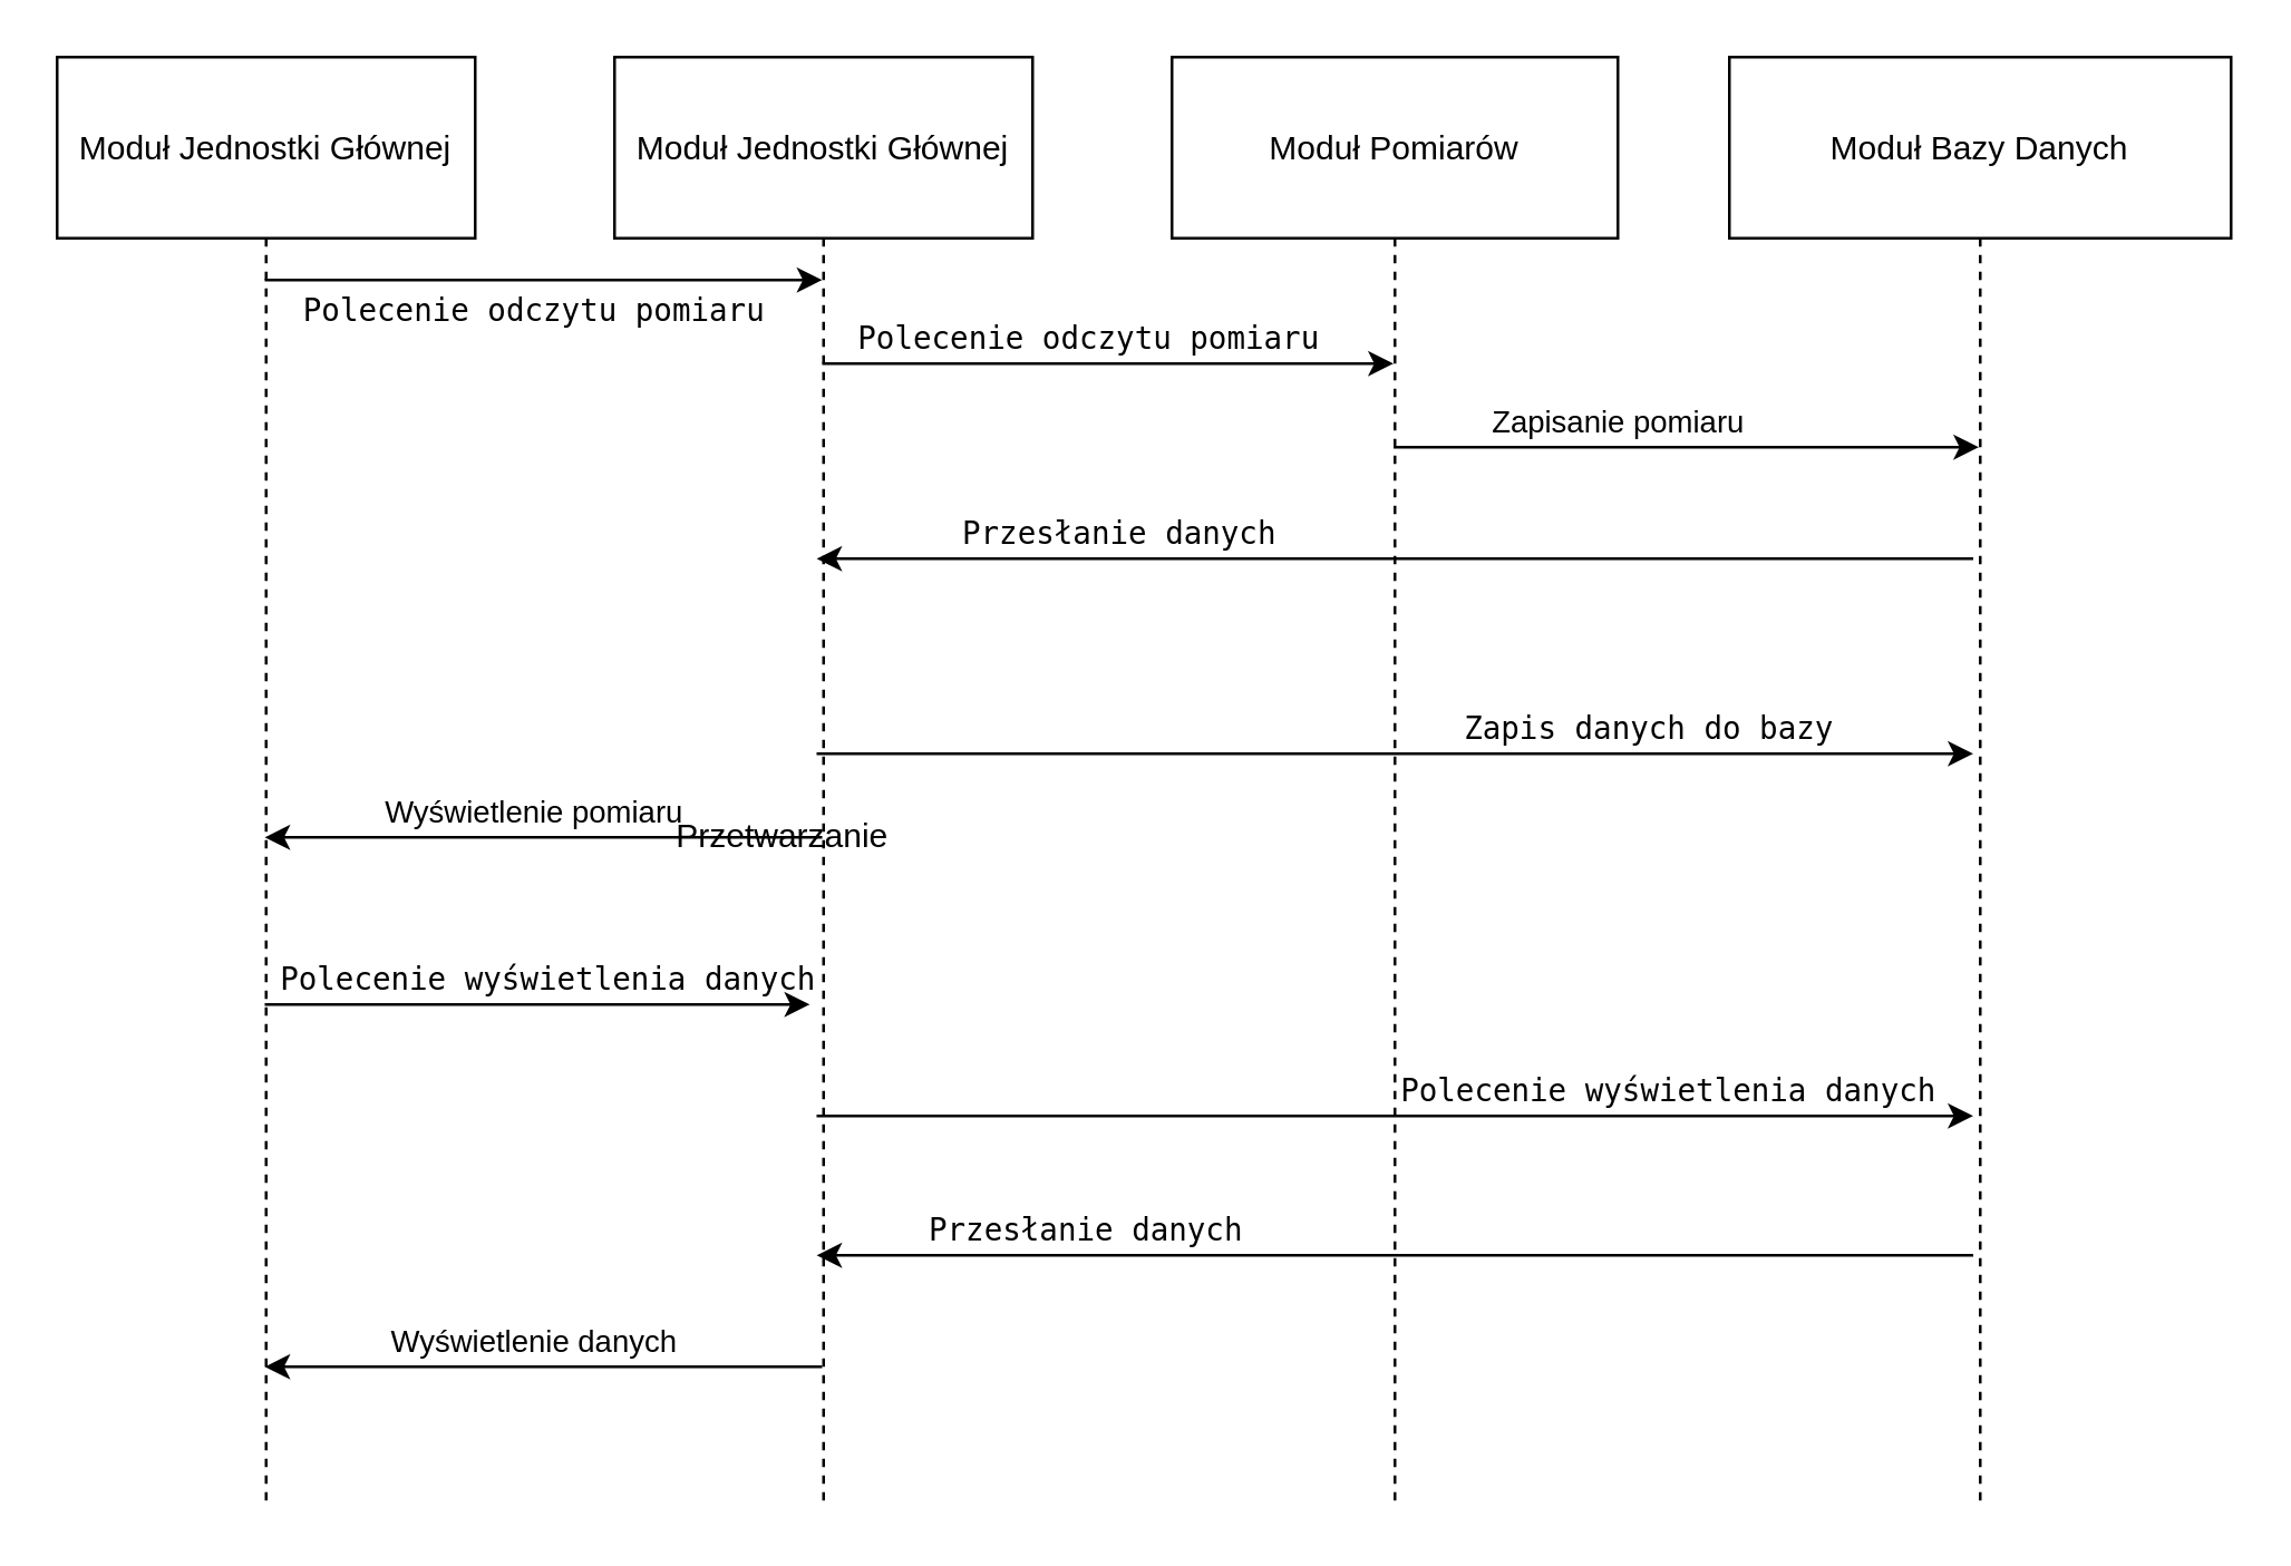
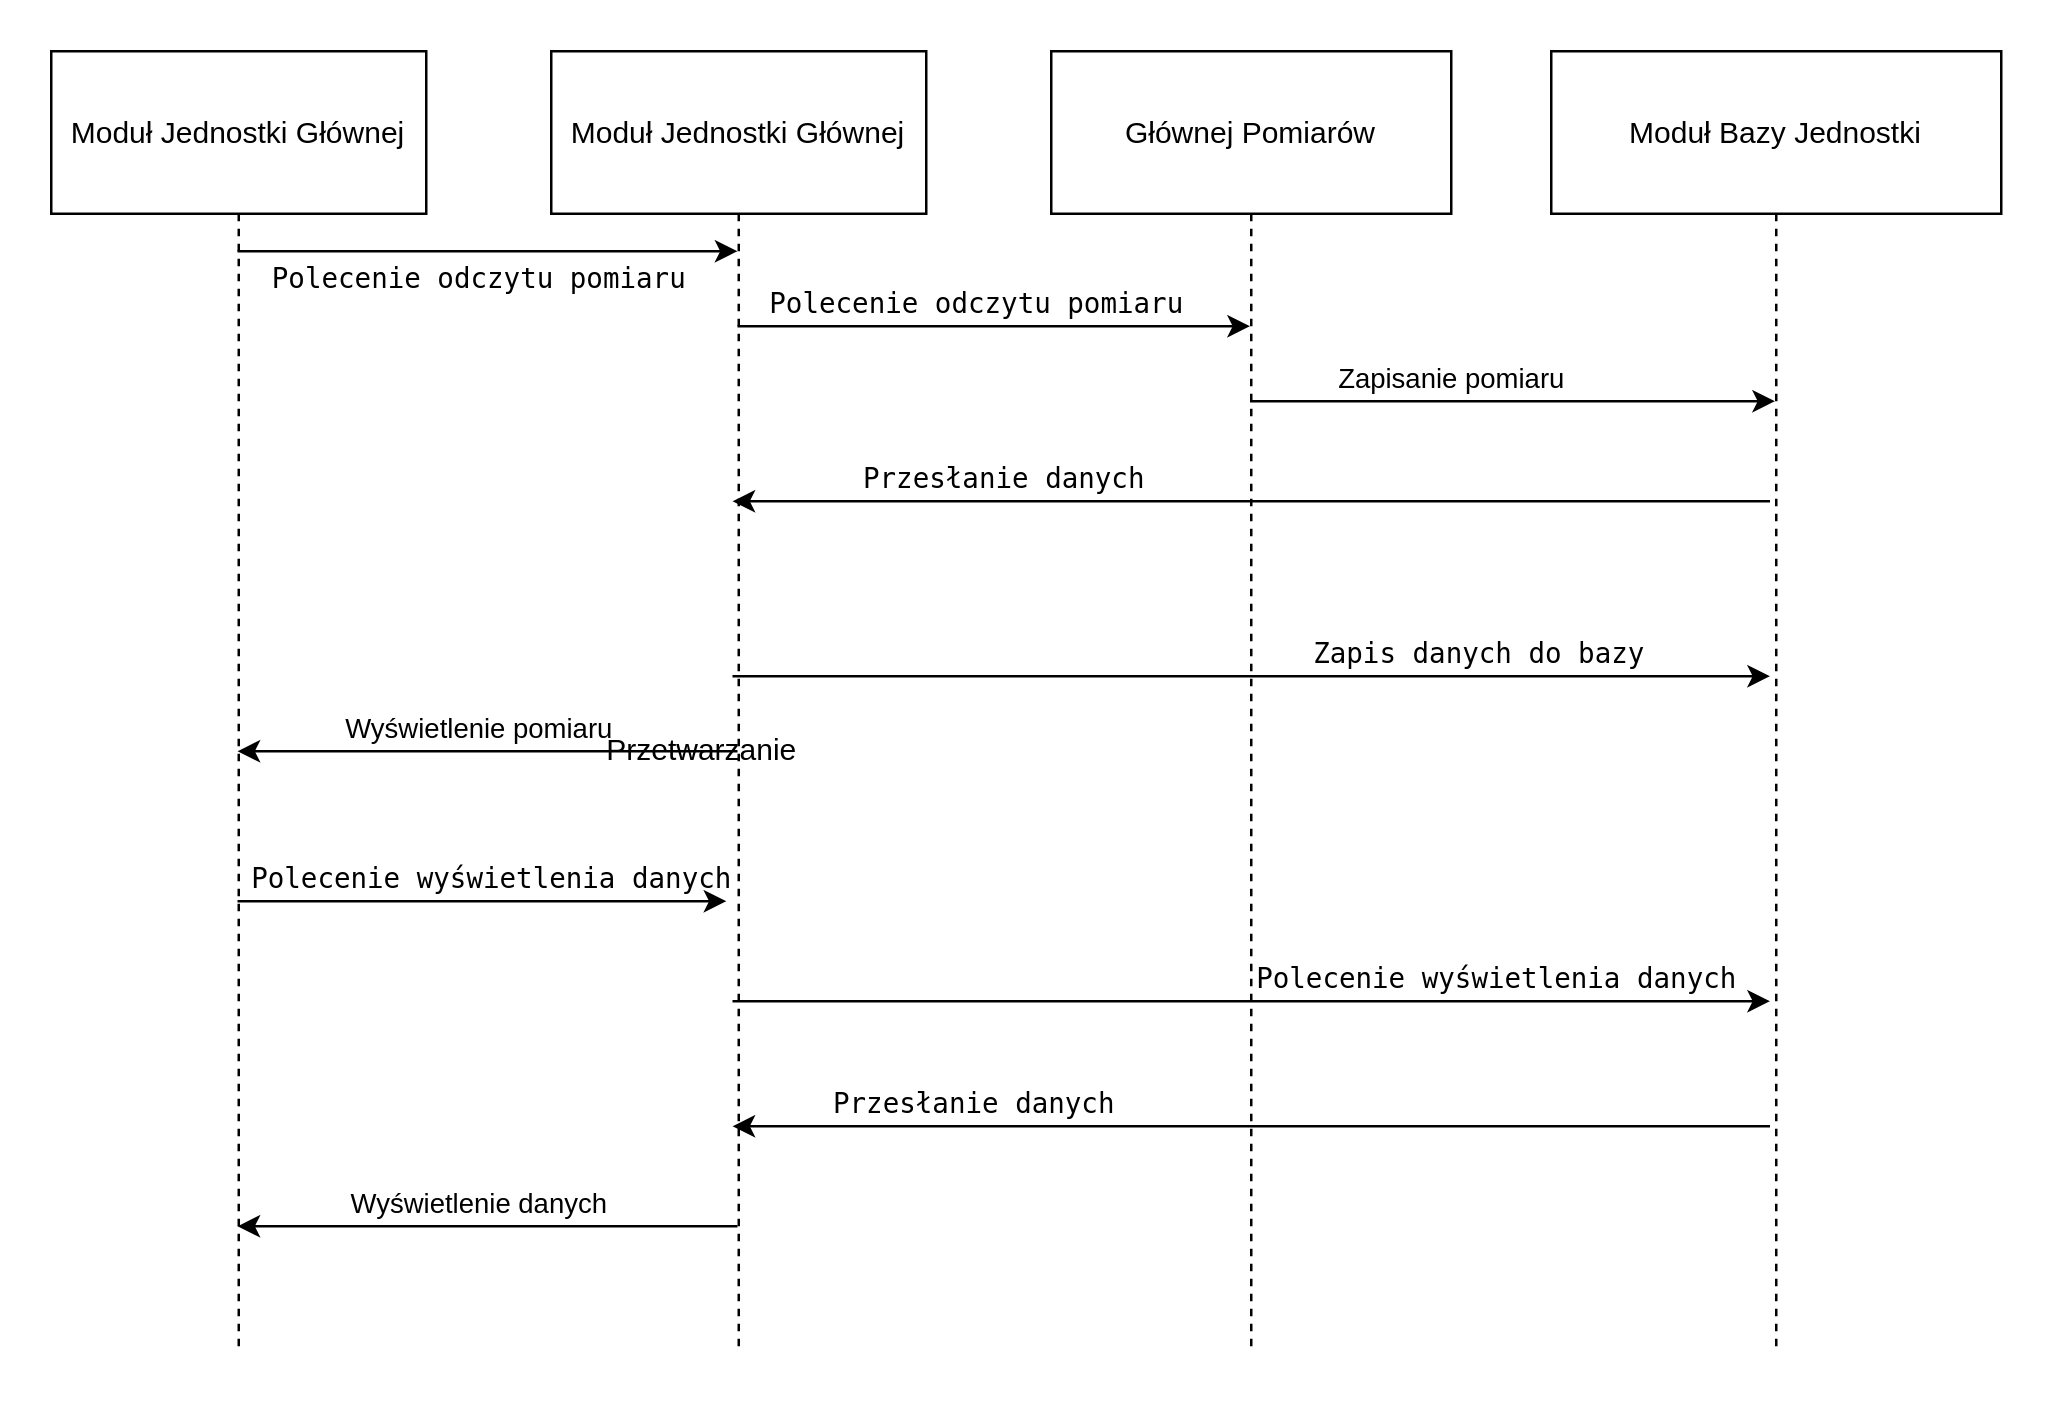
  <mxCell id="0" />
  <mxCell id="1" parent="0" />
  <mxCell id="2" style="edgeStyle=elbowEdgeStyle;rounded=0;orthogonalLoop=1;jettySize=auto;html=1;elbow=horizontal;curved=0;" edge="1" parent="1"><mxGeometry relative="1" as="geometry"><mxPoint x="294.5" y="130" as="sourcePoint" /><mxPoint x="499.5" y="130" as="targetPoint" /></mxGeometry></mxCell>
  <mxCell id="3" value="&lt;pre&gt;&lt;code class=&quot;!whitespace-pre hljs language-lua&quot;&gt;Polecenie odczytu pomiaru&lt;/code&gt;&lt;/pre&gt;" style="edgeLabel;html=1;align=center;verticalAlign=middle;resizable=0;points=[];labelBackgroundColor=none;" vertex="1" connectable="0" parent="2"><mxGeometry x="-0.283" y="-1" relative="1" as="geometry"><mxPoint x="22" y="-11" as="offset" /></mxGeometry></mxCell>
  <mxCell id="4" style="edgeStyle=elbowEdgeStyle;rounded=0;orthogonalLoop=1;jettySize=auto;html=1;elbow=vertical;curved=0;" edge="1" parent="1"><mxGeometry relative="1" as="geometry"><mxPoint x="292.5" y="270" as="sourcePoint" /><mxPoint x="707.5" y="270" as="targetPoint" /></mxGeometry></mxCell>
  <mxCell id="5" value="&lt;pre&gt;&lt;code class=&quot;!whitespace-pre hljs language-lua&quot;&gt;Zapis danych do bazy&lt;/code&gt;&lt;/pre&gt;" style="edgeLabel;html=1;align=center;verticalAlign=middle;resizable=0;points=[];labelBackgroundColor=none;" vertex="1" connectable="0" parent="4"><mxGeometry x="0.588" y="-1" relative="1" as="geometry"><mxPoint x="-32" y="-11" as="offset" /></mxGeometry></mxCell>
  <mxCell id="6" style="edgeStyle=elbowEdgeStyle;rounded=0;orthogonalLoop=1;jettySize=auto;html=1;elbow=vertical;curved=0;" edge="1" parent="1"><mxGeometry relative="1" as="geometry"><mxPoint x="292.5" y="400" as="sourcePoint" /><mxPoint x="707.5" y="400" as="targetPoint" /></mxGeometry></mxCell>
  <mxCell id="7" value="&lt;pre&gt;&lt;code class=&quot;!whitespace-pre hljs language-lua&quot;&gt;Polecenie wyświetlenia danych&lt;/code&gt;&lt;/pre&gt;" style="edgeLabel;html=1;align=center;verticalAlign=middle;resizable=0;points=[];labelBackgroundColor=none;" vertex="1" connectable="0" parent="6"><mxGeometry x="-0.328" relative="1" as="geometry"><mxPoint x="166" y="-10" as="offset" /></mxGeometry></mxCell>
  <mxCell id="8" style="edgeStyle=elbowEdgeStyle;rounded=0;orthogonalLoop=1;jettySize=auto;html=1;elbow=vertical;curved=0;" edge="1" parent="1"><mxGeometry relative="1" as="geometry"><mxPoint x="294.5" y="300" as="sourcePoint" /><mxPoint x="94.5" y="300" as="targetPoint" /></mxGeometry></mxCell>
  <mxCell id="9" value="Wyświetlenie pomiaru" style="edgeLabel;html=1;align=center;verticalAlign=middle;resizable=0;points=[];" vertex="1" connectable="0" parent="8"><mxGeometry x="0.185" y="-1" relative="1" as="geometry"><mxPoint x="15" y="-9" as="offset" /></mxGeometry></mxCell>
  <mxCell id="10" style="edgeStyle=elbowEdgeStyle;rounded=0;orthogonalLoop=1;jettySize=auto;html=1;elbow=vertical;curved=0;" edge="1" parent="1"><mxGeometry relative="1" as="geometry"><mxPoint x="294.5" y="490" as="sourcePoint" /><mxPoint x="94.5" y="490" as="targetPoint" /></mxGeometry></mxCell>
  <mxCell id="11" value="Wyświetlenie danych" style="edgeLabel;html=1;align=center;verticalAlign=middle;resizable=0;points=[];" vertex="1" connectable="0" parent="10"><mxGeometry x="0.145" y="-2" relative="1" as="geometry"><mxPoint x="11" y="-8" as="offset" /></mxGeometry></mxCell>
  <mxCell id="12" value="Moduł Jednostki Głównej " style="shape=umlLifeline;perimeter=lifelinePerimeter;whiteSpace=wrap;container=1;dropTarget=0;collapsible=0;recursiveResize=0;outlineConnect=0;portConstraint=eastwest;newEdgeStyle={&quot;edgeStyle&quot;:&quot;elbowEdgeStyle&quot;,&quot;elbow&quot;:&quot;vertical&quot;,&quot;curved&quot;:0,&quot;rounded&quot;:0};size=65;" parent="1" vertex="1"><mxGeometry x="220" width="150" height="520" as="geometry" y="20" /></mxCell>
  <mxCell id="13" style="edgeStyle=elbowEdgeStyle;rounded=0;orthogonalLoop=1;jettySize=auto;html=1;elbow=vertical;curved=0;" edge="1" parent="1"><mxGeometry relative="1" as="geometry"><mxPoint x="499.5" y="160" as="sourcePoint" /><mxPoint x="709.5" y="160" as="targetPoint" /></mxGeometry></mxCell>
  <mxCell id="14" value="Zapisanie pomiaru" style="edgeLabel;html=1;align=center;verticalAlign=middle;resizable=0;points=[];" vertex="1" connectable="0" parent="13"><mxGeometry x="-0.386" y="2" relative="1" as="geometry"><mxPoint x="16" y="-8" as="offset" /></mxGeometry></mxCell>
- <mxCell id="15" value="Moduł Pomiarów" style="shape=umlLifeline;perimeter=lifelinePerimeter;whiteSpace=wrap;container=1;dropTarget=0;collapsible=0;recursiveResize=0;outlineConnect=0;portConstraint=eastwest;newEdgeStyle={&quot;edgeStyle&quot;:&quot;elbowEdgeStyle&quot;,&quot;elbow&quot;:&quot;vertical&quot;,&quot;curved&quot;:0,&quot;rounded&quot;:0};size=65;" parent="1" vertex="1"><mxGeometry x="420" width="160" height="520" as="geometry" y="20" /></mxCell>
+ <mxCell id="15" value="Głównej Pomiarów" style="shape=umlLifeline;perimeter=lifelinePerimeter;whiteSpace=wrap;container=1;dropTarget=0;collapsible=0;recursiveResize=0;outlineConnect=0;portConstraint=eastwest;newEdgeStyle={&quot;edgeStyle&quot;:&quot;elbowEdgeStyle&quot;,&quot;elbow&quot;:&quot;vertical&quot;,&quot;curved&quot;:0,&quot;rounded&quot;:0};size=65;" parent="1" vertex="1"><mxGeometry x="420" width="160" height="520" as="geometry" y="20" /></mxCell>
  <mxCell id="16" style="edgeStyle=elbowEdgeStyle;rounded=0;orthogonalLoop=1;jettySize=auto;html=1;elbow=horizontal;curved=0;" edge="1" parent="1"><mxGeometry relative="1" as="geometry"><mxPoint x="707.5" y="200" as="sourcePoint" /><mxPoint x="292.5" y="200" as="targetPoint" /><Array as="points"><mxPoint x="548" y="200" /></Array></mxGeometry></mxCell>
  <mxCell id="17" value="&lt;pre&gt;&lt;code class=&quot;!whitespace-pre hljs language-lua&quot;&gt;Przesłanie danych&lt;/code&gt;&lt;/pre&gt;" style="edgeLabel;html=1;align=center;verticalAlign=middle;resizable=0;points=[];labelBackgroundColor=none;" vertex="1" connectable="0" parent="16"><mxGeometry x="-0.129" relative="1" as="geometry"><mxPoint x="-126" y="-10" as="offset" /></mxGeometry></mxCell>
  <mxCell id="18" style="edgeStyle=elbowEdgeStyle;rounded=0;orthogonalLoop=1;jettySize=auto;html=1;elbow=vertical;curved=0;" edge="1" parent="1"><mxGeometry relative="1" as="geometry"><mxPoint x="707.5" y="450" as="sourcePoint" /><mxPoint x="292.5" y="450" as="targetPoint" /></mxGeometry></mxCell>
  <mxCell id="19" value="&lt;pre&gt;&lt;code class=&quot;!whitespace-pre hljs language-lua&quot;&gt;Przesłanie danych&lt;/code&gt;&lt;/pre&gt;" style="edgeLabel;html=1;align=center;verticalAlign=middle;resizable=0;points=[];labelBackgroundColor=none;" vertex="1" connectable="0" parent="18"><mxGeometry x="0.607" y="1" relative="1" as="geometry"><mxPoint x="14" y="-11" as="offset" /></mxGeometry></mxCell>
- <mxCell id="20" value="Moduł Bazy Danych" style="shape=umlLifeline;perimeter=lifelinePerimeter;whiteSpace=wrap;container=1;dropTarget=0;collapsible=0;recursiveResize=0;outlineConnect=0;portConstraint=eastwest;newEdgeStyle={&quot;edgeStyle&quot;:&quot;elbowEdgeStyle&quot;,&quot;elbow&quot;:&quot;vertical&quot;,&quot;curved&quot;:0,&quot;rounded&quot;:0};size=65;" vertex="1" parent="1"><mxGeometry x="620" width="180" height="520" as="geometry" y="20" /></mxCell>
+ <mxCell id="20" value="Moduł Bazy Jednostki" style="shape=umlLifeline;perimeter=lifelinePerimeter;whiteSpace=wrap;container=1;dropTarget=0;collapsible=0;recursiveResize=0;outlineConnect=0;portConstraint=eastwest;newEdgeStyle={&quot;edgeStyle&quot;:&quot;elbowEdgeStyle&quot;,&quot;elbow&quot;:&quot;vertical&quot;,&quot;curved&quot;:0,&quot;rounded&quot;:0};size=65;" vertex="1" parent="1"><mxGeometry x="620" width="180" height="520" as="geometry" y="20" /></mxCell>
  <mxCell id="21" value="Przetwarzanie" style="text;html=1;align=center;verticalAlign=middle;resizable=0;points=[];autosize=1;strokeColor=none;fillColor=none;" vertex="1" parent="1"><mxGeometry x="230" y="285" width="100" height="30" as="geometry" /></mxCell>
  <mxCell id="22" style="edgeStyle=elbowEdgeStyle;rounded=0;orthogonalLoop=1;jettySize=auto;html=1;elbow=vertical;curved=0;entryX=0.467;entryY=0.704;entryDx=0;entryDy=0;entryPerimeter=0;" edge="1" parent="1"><mxGeometry relative="1" as="geometry"><mxPoint x="94.5" y="360" as="sourcePoint" /><mxPoint x="290.05" y="360.08" as="targetPoint" /></mxGeometry></mxCell>
  <mxCell id="23" value="&lt;pre&gt;&lt;code class=&quot;!whitespace-pre hljs language-lua&quot;&gt;Polecenie wyświetlenia danych&lt;/code&gt;&lt;/pre&gt;" style="edgeLabel;html=1;align=center;verticalAlign=middle;resizable=0;points=[];labelBackgroundColor=none;" vertex="1" connectable="0" parent="22"><mxGeometry x="0.267" y="-4" relative="1" as="geometry"><mxPoint x="-23" y="-14" as="offset" /></mxGeometry></mxCell>
  <mxCell id="24" style="edgeStyle=elbowEdgeStyle;rounded=0;orthogonalLoop=1;jettySize=auto;html=1;elbow=vertical;curved=0;" edge="1" parent="1"><mxGeometry relative="1" as="geometry"><mxPoint x="94.5" y="100" as="sourcePoint" /><mxPoint x="294.5" y="100" as="targetPoint" /></mxGeometry></mxCell>
  <mxCell id="25" value="&lt;pre&gt;&lt;code class=&quot;!whitespace-pre hljs language-lua&quot;&gt;Polecenie odczytu pomiaru&lt;/code&gt;&lt;/pre&gt;" style="edgeLabel;html=1;align=center;verticalAlign=middle;resizable=0;points=[];labelBackgroundColor=none;" vertex="1" connectable="0" parent="24"><mxGeometry x="-0.155" y="3" relative="1" as="geometry"><mxPoint x="11" y="13" as="offset" /></mxGeometry></mxCell>
  <mxCell id="26" value="Moduł Jednostki Głównej " style="shape=umlLifeline;perimeter=lifelinePerimeter;whiteSpace=wrap;container=1;dropTarget=0;collapsible=0;recursiveResize=0;outlineConnect=0;portConstraint=eastwest;newEdgeStyle={&quot;edgeStyle&quot;:&quot;elbowEdgeStyle&quot;,&quot;elbow&quot;:&quot;vertical&quot;,&quot;curved&quot;:0,&quot;rounded&quot;:0};size=65;" vertex="1" parent="1"><mxGeometry width="150" height="520" as="geometry" x="20" y="20" /></mxCell>
  <mxCell id="27" value="&lt;pre&gt;&lt;br&gt;&lt;/pre&gt;" style="edgeLabel;html=1;align=center;verticalAlign=middle;resizable=0;points=[];labelBackgroundColor=none;" vertex="1" connectable="0" parent="1"><mxGeometry x="210" y="90" as="geometry" /></mxCell>
